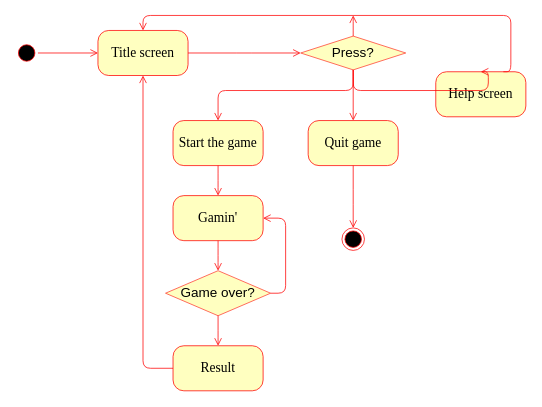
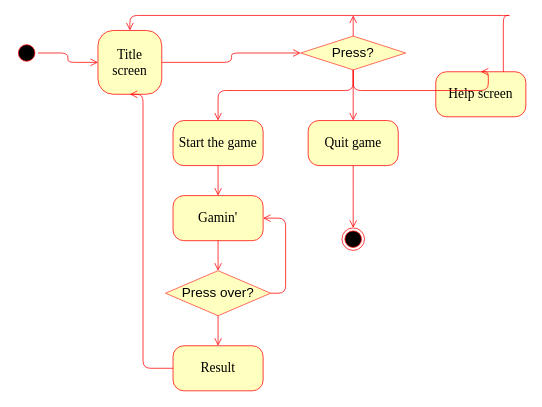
  <mxCell id="0" />
  <mxCell id="1" parent="0" />
  <mxCell id="2" value="" style="ellipse;html=1;shape=startState;fillColor=#000000;strokeColor=#ff0000;rounded=1;shadow=0;comic=0;labelBackgroundColor=none;fontFamily=Verdana;fontSize=18;fontColor=#000000;align=center;direction=south;" vertex="1" parent="1"><mxGeometry x="20" y="55" width="30" height="30" as="geometry" /></mxCell>
  <mxCell id="3" value="Start the game" style="rounded=1;whiteSpace=wrap;html=1;arcSize=24;fillColor=#ffffc0;strokeColor=#ff0000;shadow=0;comic=0;labelBackgroundColor=none;fontFamily=Verdana;fontSize=18;fontColor=#000000;align=center;" vertex="1" parent="1"><mxGeometry x="230" y="160" width="120" height="60" as="geometry" /></mxCell>
- <mxCell id="4" value="Title screen" style="rounded=1;whiteSpace=wrap;html=1;arcSize=24;fillColor=#ffffc0;strokeColor=#ff0000;shadow=0;comic=0;labelBackgroundColor=none;fontFamily=Verdana;fontSize=18;fontColor=#000000;align=center;" vertex="1" parent="1"><mxGeometry x="130" y="40" width="120" height="60" as="geometry" /></mxCell>
+ <mxCell id="4" value="Title screen" style="rounded=1;whiteSpace=wrap;html=1;arcSize=24;fillColor=#ffffc0;strokeColor=#ff0000;shadow=0;comic=0;labelBackgroundColor=none;fontFamily=Verdana;fontSize=18;fontColor=#000000;align=center;" vertex="1" parent="1"><mxGeometry x="130" y="40" width="85" height="85" as="geometry" /></mxCell>
  <mxCell id="5" value="Help screen" style="rounded=1;whiteSpace=wrap;html=1;arcSize=24;fillColor=#ffffc0;strokeColor=#ff0000;shadow=0;comic=0;labelBackgroundColor=none;fontFamily=Verdana;fontSize=18;fontColor=#000000;align=center;" vertex="1" parent="1"><mxGeometry x="580" y="95" width="120" height="60" as="geometry" /></mxCell>
  <mxCell id="6" value="Quit game" style="rounded=1;whiteSpace=wrap;html=1;arcSize=24;fillColor=#ffffc0;strokeColor=#ff0000;shadow=0;comic=0;labelBackgroundColor=none;fontFamily=Verdana;fontSize=18;fontColor=#000000;align=center;" vertex="1" parent="1"><mxGeometry x="410" y="160" width="120" height="60" as="geometry" /></mxCell>
  <mxCell id="7" style="edgeStyle=orthogonalEdgeStyle;html=1;labelBackgroundColor=none;endArrow=open;endSize=8;strokeColor=#ff0000;fontFamily=Verdana;fontSize=18;align=left;" edge="1" parent="1" source="2" target="4"><mxGeometry relative="1" as="geometry" /></mxCell>
  <mxCell id="8" style="edgeStyle=orthogonalEdgeStyle;html=1;labelBackgroundColor=none;endArrow=open;endSize=8;strokeColor=#ff0000;fontFamily=Verdana;fontSize=18;align=left;entryX=0.5;entryY=0;entryDx=0;entryDy=0;exitX=0.5;exitY=1;exitDx=0;exitDy=0;" edge="1" parent="1" source="12" target="6"><mxGeometry relative="1" as="geometry"><Array as="points"><mxPoint x="470" y="100" /><mxPoint x="470" y="100" /></Array><mxPoint x="330" y="150" as="targetPoint" /></mxGeometry></mxCell>
  <mxCell id="9" style="edgeStyle=elbowEdgeStyle;html=1;labelBackgroundColor=none;endArrow=open;endSize=8;strokeColor=#ff0000;fontFamily=Verdana;fontSize=18;align=left;entryX=0;entryY=0.5;exitX=1;exitY=0.5;exitDx=0;exitDy=0;entryDx=0;entryDy=0;" edge="1" parent="1" source="4" target="12"><mxGeometry relative="1" as="geometry"><mxPoint x="309.997" y="145" as="sourcePoint" /><mxPoint x="310.33" y="20" as="targetPoint" /></mxGeometry></mxCell>
  <mxCell id="10" value="" style="ellipse;html=1;shape=endState;fillColor=#000000;strokeColor=#ff0000;rounded=1;shadow=0;comic=0;labelBackgroundColor=none;fontFamily=Verdana;fontSize=18;fontColor=#000000;align=center;" vertex="1" parent="1"><mxGeometry x="455" y="303" width="30" height="30" as="geometry" /></mxCell>
  <mxCell id="11" style="edgeStyle=elbowEdgeStyle;html=1;entryX=0.5;entryY=0;labelBackgroundColor=none;endArrow=open;endSize=8;strokeColor=#ff0000;fontFamily=Verdana;fontSize=18;align=left;entryDx=0;entryDy=0;exitX=0.5;exitY=1;exitDx=0;exitDy=0;" edge="1" parent="1" source="6" target="10"><mxGeometry relative="1" as="geometry"><mxPoint x="470" y="233" as="sourcePoint" /><mxPoint x="310" y="293" as="targetPoint" /></mxGeometry></mxCell>
  <mxCell id="12" value="&lt;font style=&quot;font-size: 18px;&quot;&gt;Press?&lt;/font&gt;" style="rhombus;whiteSpace=wrap;html=1;fillColor=#ffffc0;strokeColor=#ff3c31;" vertex="1" parent="1"><mxGeometry x="400" y="47.5" width="140" height="45" as="geometry" /></mxCell>
  <mxCell id="13" style="edgeStyle=orthogonalEdgeStyle;html=1;labelBackgroundColor=none;endArrow=open;endSize=8;strokeColor=#ff0000;fontFamily=Verdana;fontSize=18;align=left;entryX=0.5;entryY=0;entryDx=0;entryDy=0;exitX=0.5;exitY=1;exitDx=0;exitDy=0;" edge="1" parent="1" source="12" target="5"><mxGeometry relative="1" as="geometry"><Array as="points"><mxPoint x="470" y="120" /><mxPoint x="650" y="120" /></Array><mxPoint x="470" y="110" as="sourcePoint" /><mxPoint x="740" y="177.5" as="targetPoint" /></mxGeometry></mxCell>
  <mxCell id="14" style="edgeStyle=orthogonalEdgeStyle;html=1;labelBackgroundColor=none;endArrow=open;endSize=8;strokeColor=#ff0000;fontFamily=Verdana;fontSize=18;align=left;entryX=0.5;entryY=0;entryDx=0;entryDy=0;exitX=0.5;exitY=1;exitDx=0;exitDy=0;" edge="1" parent="1" source="12" target="3"><mxGeometry relative="1" as="geometry"><Array as="points"><mxPoint x="470" y="120" /><mxPoint x="290" y="120" /></Array><mxPoint x="339" y="140.5" as="sourcePoint" /><mxPoint x="609" y="207.5" as="targetPoint" /></mxGeometry></mxCell>
  <mxCell id="15" style="edgeStyle=orthogonalEdgeStyle;html=1;labelBackgroundColor=none;endArrow=open;endSize=8;strokeColor=#ff0000;fontFamily=Verdana;fontSize=18;align=left;entryX=0.5;entryY=0;entryDx=0;entryDy=0;exitX=0.75;exitY=0;exitDx=0;exitDy=0;" edge="1" parent="1" source="5" target="4"><mxGeometry relative="1" as="geometry"><Array as="points"><mxPoint x="680" y="20" /><mxPoint x="190" y="20" /></Array><mxPoint x="620" y="48" as="sourcePoint" /><mxPoint x="890" y="115" as="targetPoint" /></mxGeometry></mxCell>
- <mxCell id="16" value="&lt;font style=&quot;font-size: 18px;&quot;&gt;Game over?&lt;/font&gt;" style="rhombus;whiteSpace=wrap;html=1;fillColor=#ffffc0;strokeColor=#ff3c31;" vertex="1" parent="1"><mxGeometry x="220" y="360" width="140" height="60" as="geometry" /></mxCell>
+ <mxCell id="16" value="&lt;font style=&quot;font-size: 18px;&quot;&gt;Press over?&lt;/font&gt;" style="rhombus;whiteSpace=wrap;html=1;fillColor=#ffffc0;strokeColor=#ff3c31;" vertex="1" parent="1"><mxGeometry x="220" y="360" width="140" height="60" as="geometry" /></mxCell>
  <mxCell id="17" value="Gamin'" style="rounded=1;whiteSpace=wrap;html=1;arcSize=24;fillColor=#ffffc0;strokeColor=#ff0000;shadow=0;comic=0;labelBackgroundColor=none;fontFamily=Verdana;fontSize=18;fontColor=#000000;align=center;" vertex="1" parent="1"><mxGeometry x="230" y="260" width="120" height="60" as="geometry" /></mxCell>
  <mxCell id="18" style="edgeStyle=elbowEdgeStyle;html=1;labelBackgroundColor=none;endArrow=open;endSize=8;strokeColor=#ff0000;fontFamily=Verdana;fontSize=18;align=left;entryX=0.5;entryY=0;exitX=0.5;exitY=1;exitDx=0;exitDy=0;entryDx=0;entryDy=0;" edge="1" parent="1" source="3" target="17"><mxGeometry relative="1" as="geometry"><mxPoint x="420" y="450" as="sourcePoint" /><mxPoint x="410" y="350" as="targetPoint" /><Array as="points"><mxPoint x="290" y="240" /></Array></mxGeometry></mxCell>
  <mxCell id="19" style="edgeStyle=elbowEdgeStyle;html=1;labelBackgroundColor=none;endArrow=open;endSize=8;strokeColor=#ff0000;fontFamily=Verdana;fontSize=18;align=left;entryX=0.5;entryY=0;exitX=0.5;exitY=1;exitDx=0;exitDy=0;entryDx=0;entryDy=0;" edge="1" parent="1" source="17" target="16"><mxGeometry relative="1" as="geometry"><mxPoint x="370" y="333" as="sourcePoint" /><mxPoint x="370" y="373" as="targetPoint" /><Array as="points"><mxPoint x="290" y="340" /></Array></mxGeometry></mxCell>
  <mxCell id="20" style="edgeStyle=elbowEdgeStyle;html=1;labelBackgroundColor=none;endArrow=open;endSize=8;strokeColor=#ff0000;fontFamily=Verdana;fontSize=18;align=left;entryX=1;entryY=0.5;exitX=1;exitY=0.5;exitDx=0;exitDy=0;entryDx=0;entryDy=0;" edge="1" parent="1" source="16" target="17"><mxGeometry relative="1" as="geometry"><mxPoint x="455" y="370" as="sourcePoint" /><mxPoint x="455" y="410" as="targetPoint" /><Array as="points"><mxPoint x="380" y="340" /></Array></mxGeometry></mxCell>
  <mxCell id="21" value="Result" style="rounded=1;whiteSpace=wrap;html=1;arcSize=24;fillColor=#ffffc0;strokeColor=#ff0000;shadow=0;comic=0;labelBackgroundColor=none;fontFamily=Verdana;fontSize=18;fontColor=#000000;align=center;" vertex="1" parent="1"><mxGeometry x="230" y="460" width="120" height="60" as="geometry" /></mxCell>
  <mxCell id="22" style="edgeStyle=elbowEdgeStyle;html=1;labelBackgroundColor=none;endArrow=open;endSize=8;strokeColor=#ff0000;fontFamily=Verdana;fontSize=18;align=left;exitX=0.5;exitY=0;exitDx=0;exitDy=0;" edge="1" parent="1" source="12"><mxGeometry relative="1" as="geometry"><mxPoint x="570" y="52.5" as="sourcePoint" /><mxPoint x="470" y="20" as="targetPoint" /><Array as="points" /></mxGeometry></mxCell>
  <mxCell id="23" style="edgeStyle=elbowEdgeStyle;html=1;labelBackgroundColor=none;endArrow=open;endSize=8;strokeColor=#ff0000;fontFamily=Verdana;fontSize=18;align=left;entryX=0.5;entryY=1;exitX=0;exitY=0.5;exitDx=0;exitDy=0;entryDx=0;entryDy=0;" edge="1" parent="1" source="21" target="4"><mxGeometry relative="1" as="geometry"><mxPoint x="170" y="500" as="sourcePoint" /><mxPoint x="170" y="540" as="targetPoint" /><Array as="points"><mxPoint x="190" y="310" /></Array></mxGeometry></mxCell>
  <mxCell id="24" style="edgeStyle=elbowEdgeStyle;html=1;labelBackgroundColor=none;endArrow=open;endSize=8;strokeColor=#ff0000;fontFamily=Verdana;fontSize=18;align=left;exitX=0.5;exitY=1;exitDx=0;exitDy=0;entryX=0.5;entryY=0;entryDx=0;entryDy=0;" edge="1" parent="1" source="16" target="21"><mxGeometry relative="1" as="geometry"><mxPoint x="220" y="520" as="sourcePoint" /><mxPoint x="210" y="450" as="targetPoint" /><Array as="points"><mxPoint x="290" y="450" /></Array></mxGeometry></mxCell>
